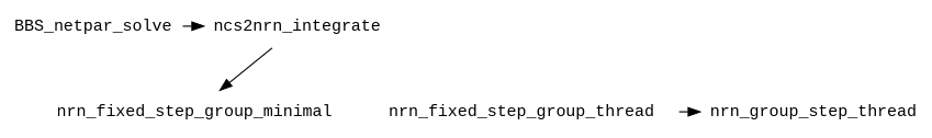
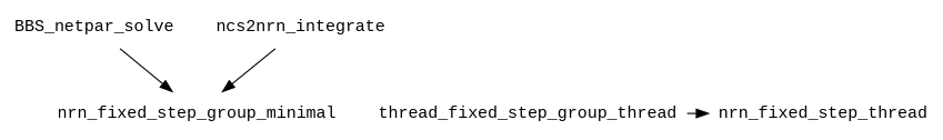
  digraph {
    fontname="Liberation Mono"
    newrank=true
    node [color=white fillcolor=white fontname="Liberation Mono" shape=box style=filled]
    edge [fontname="Liberation Mono"]
    n1 [label=BBS_netpar_solve]
    n2 [label=ncs2nrn_integrate]
    n3 [label=nrn_fixed_step_group_minimal]
-   n4 [label=nrn_fixed_step_group_thread]
-   n5 [label=nrn_group_step_thread]
+   n4 [label=thread_fixed_step_group_thread]
+   n5 [label=nrn_fixed_step_thread]
    subgraph sub_1 {
      rank=same
      n1
      n2
    }
    subgraph sub_2 {
      rank=same
      n3
      n4
      n5
    }
    subgraph sub_3 {
      color=lightsalmon1
      fontsize=20
      label=nrniv
      style=filled
      subgraph sub_4 {
        color=lightsalmon1
        fontsize=20
        label=nrniv
        style=filled
        n1
      }
      subgraph sub_5 {
        color=lightsalmon1
        fontsize=20
        label=nrniv
        style=filled
        n2
      }
    }
    subgraph sub_6 {
      color=lightskyblue3
      fontsize=20
      label=nrnoc
      style=filled
      subgraph sub_7 {
        color=lightskyblue3
        fontsize=20
        label=nrnoc
        style=filled
        n3
      }
      subgraph sub_8 {
        color=lightskyblue3
        fontsize=20
        label=nrnoc
        style=filled
        n4
      }
      subgraph sub_9 {
        color=lightskyblue3
        fontsize=20
        label=nrnoc
        style=filled
        n5
      }
    }
-   n1 -> n2
+   n1 -> n3
    n2 -> n3
    n4 -> n5
  }
